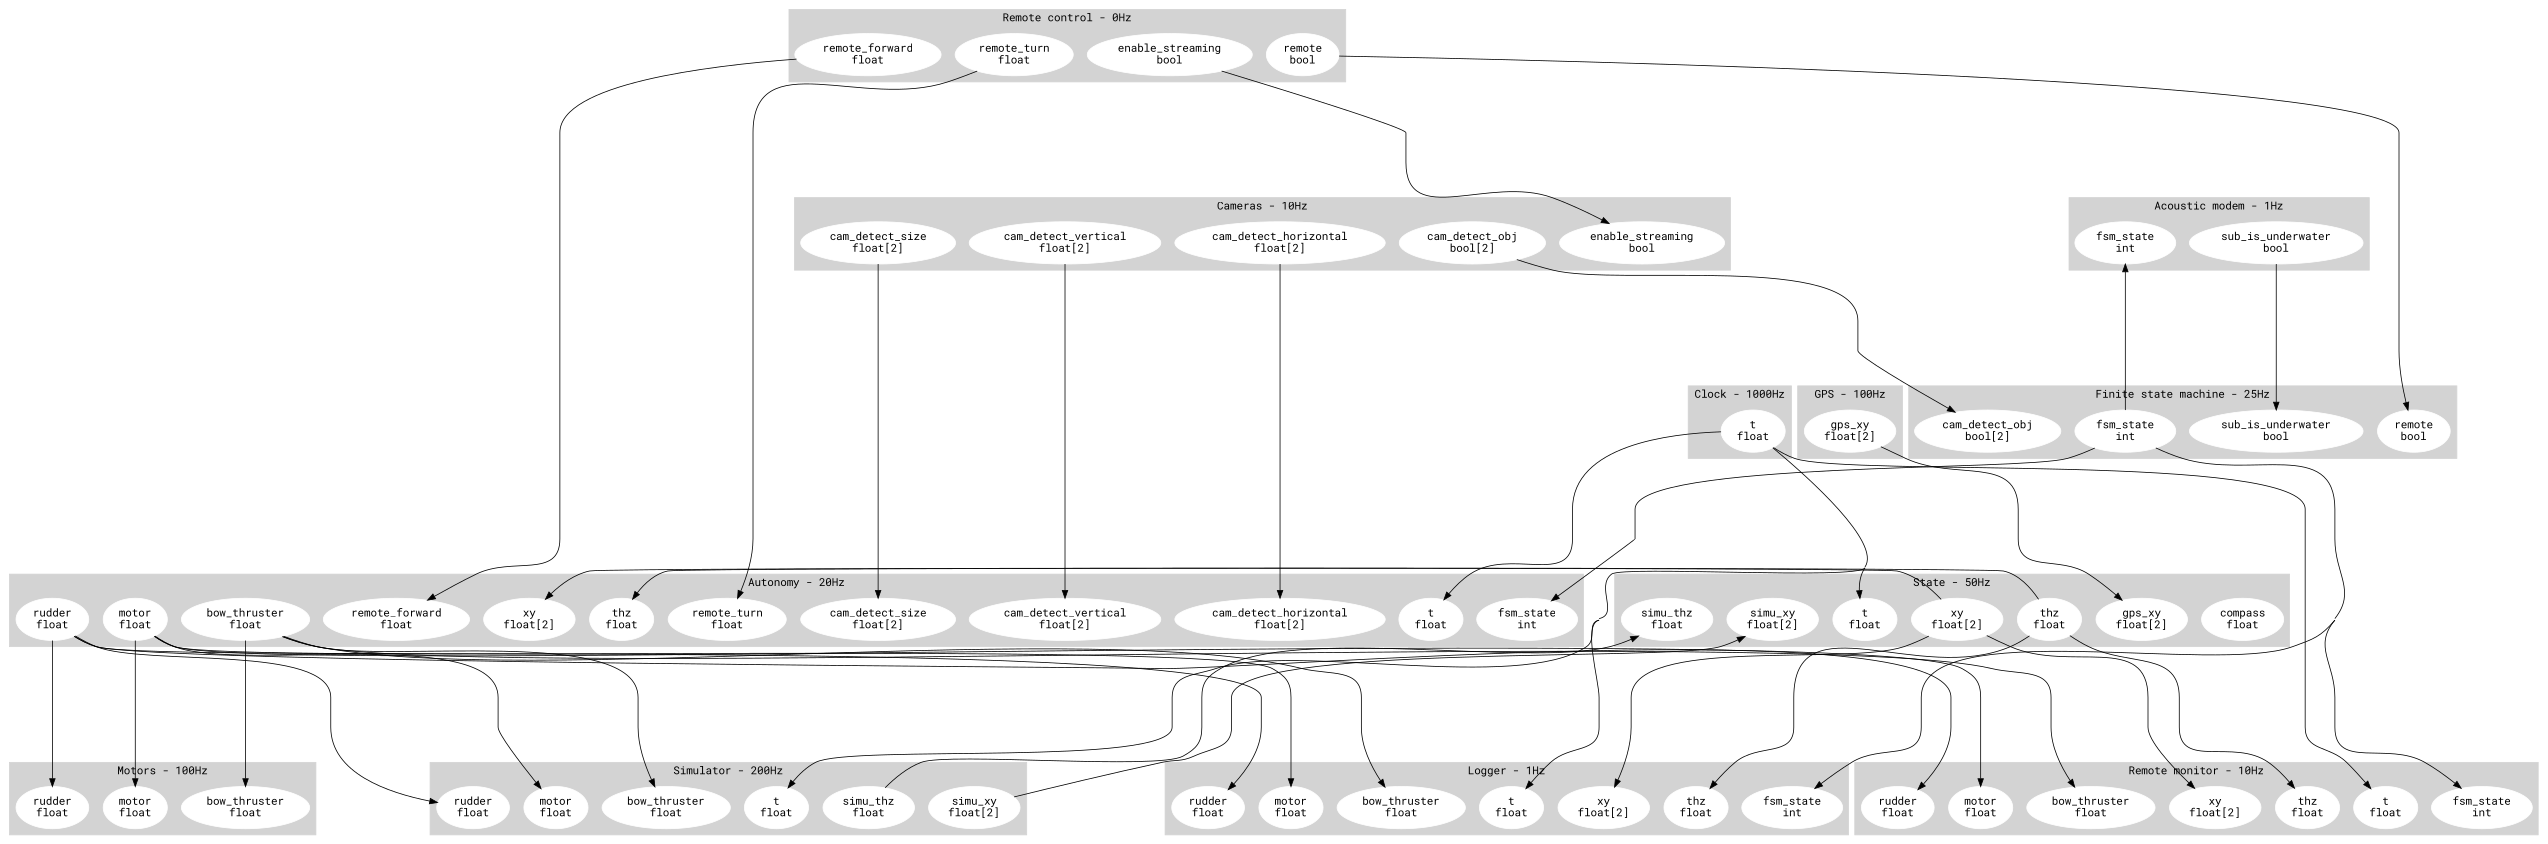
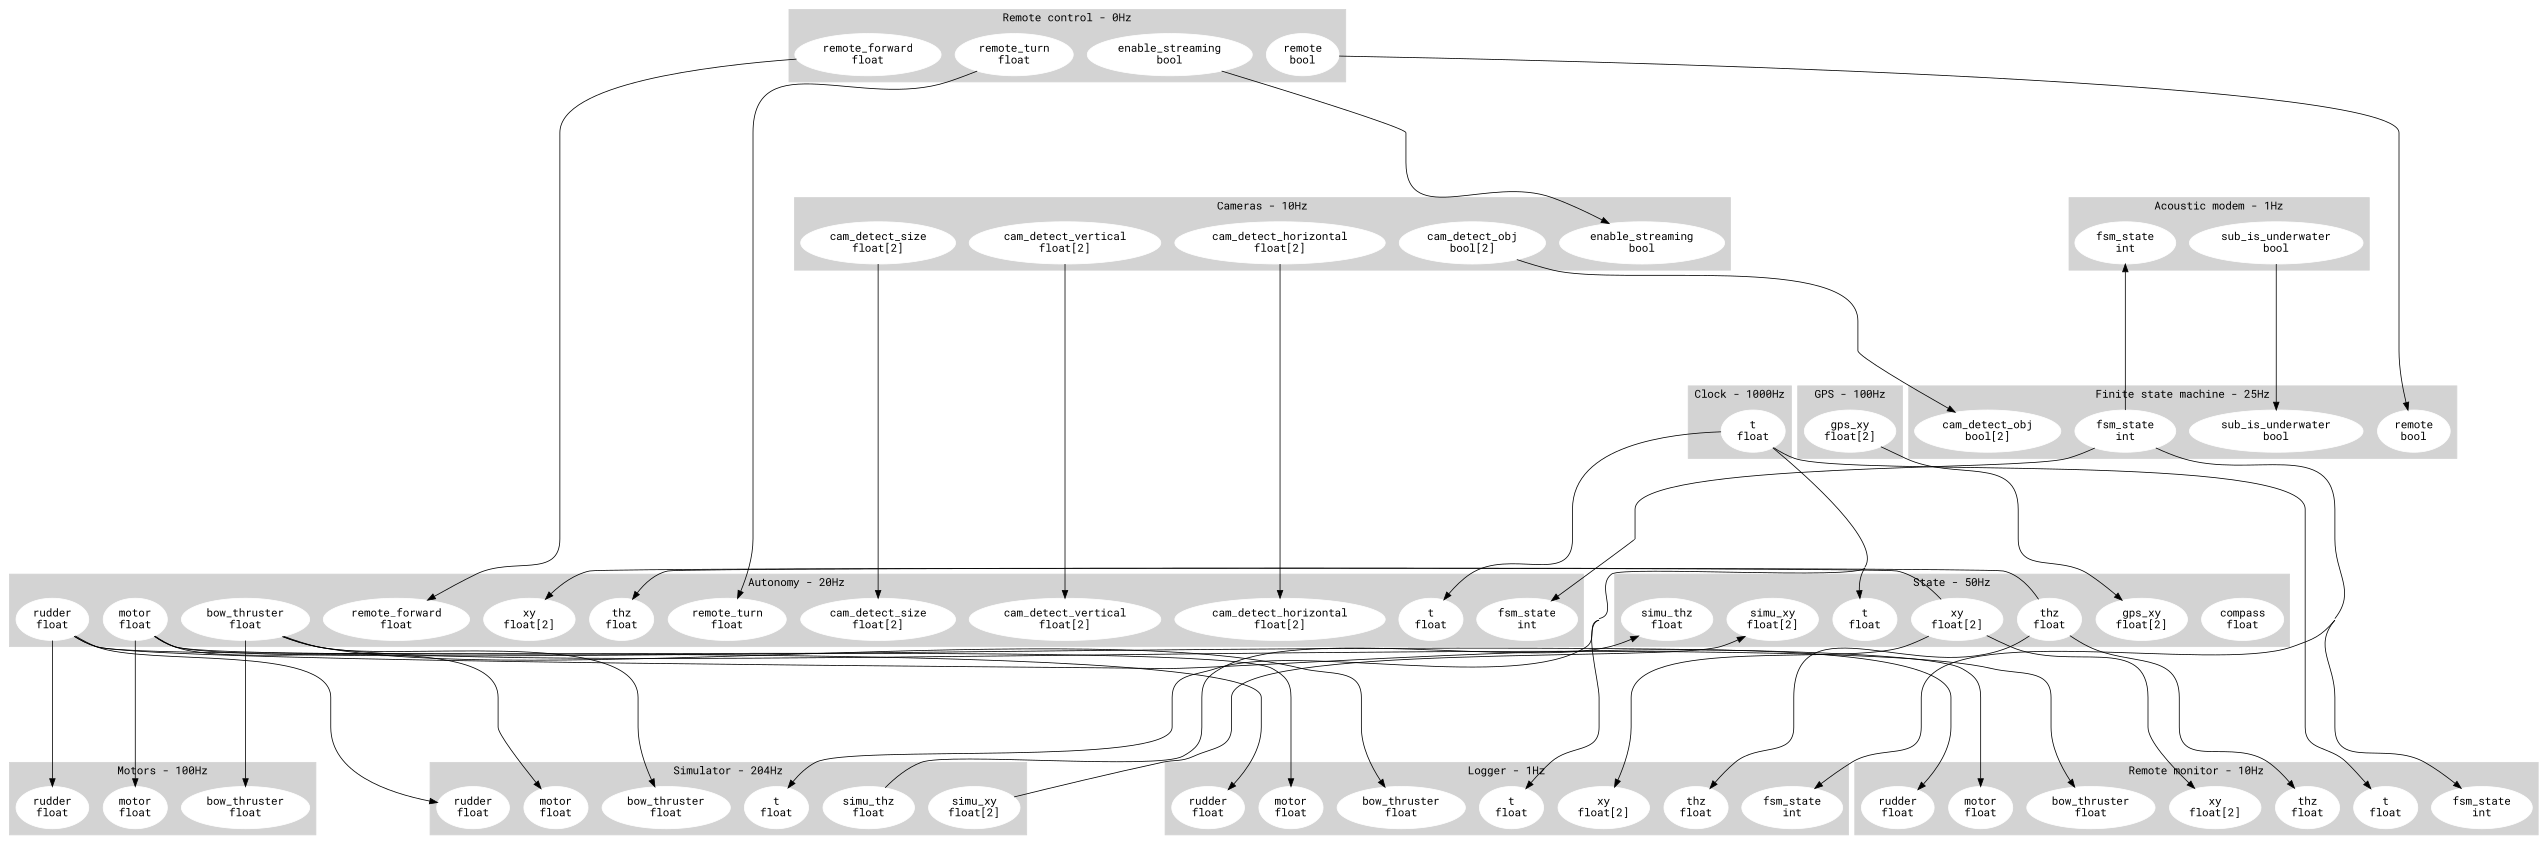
  digraph {
    concentrate=true
    fontname="Roboto Mono"
    node [color=white style=filled fontname="Roboto Mono"]
    edge [minlen=5 fontname="Roboto Mono"]
    n1 [label="fsm_state\nint"]
    n2 [label="sub_is_underwater\nbool"]
    n3 [label="cam_detect_horizontal\nfloat[2]"]
    n4 [label="cam_detect_size\nfloat[2]"]
    n5 [label="cam_detect_vertical\nfloat[2]"]
    n6 [label="fsm_state\nint"]
    n7 [label="remote_forward\nfloat"]
    n8 [label="remote_turn\nfloat"]
    n9 [label="t\nfloat"]
    n10 [label="thz\nfloat"]
    n11 [label="xy\nfloat[2]"]
    n12 [label="bow_thruster\nfloat"]
    n13 [label="motor\nfloat"]
    n14 [label="rudder\nfloat"]
    n15 [label="enable_streaming\nbool"]
    n16 [label="cam_detect_horizontal\nfloat[2]"]
    n17 [label="cam_detect_obj\nbool[2]"]
    n18 [label="cam_detect_size\nfloat[2]"]
    n19 [label="cam_detect_vertical\nfloat[2]"]
    n20 [label="gps_xy\nfloat[2]"]
    n21 [label="t\nfloat"]
    n22 [label="bow_thruster\nfloat"]
    n23 [label="fsm_state\nint"]
    n24 [label="motor\nfloat"]
    n25 [label="rudder\nfloat"]
    n26 [label="t\nfloat"]
    n27 [label="thz\nfloat"]
    n28 [label="xy\nfloat[2]"]
    n29 [label="bow_thruster\nfloat"]
    n30 [label="motor\nfloat"]
    n31 [label="rudder\nfloat"]
    n32 [label="enable_streaming\nbool"]
    n33 [label="remote\nbool"]
    n34 [label="remote_forward\nfloat"]
    n35 [label="remote_turn\nfloat"]
    n36 [label="bow_thruster\nfloat"]
    n37 [label="fsm_state\nint"]
    n38 [label="motor\nfloat"]
    n39 [label="rudder\nfloat"]
    n40 [label="t\nfloat"]
    n41 [label="thz\nfloat"]
    n42 [label="xy\nfloat[2]"]
    n43 [label="bow_thruster\nfloat"]
    n44 [label="motor\nfloat"]
    n45 [label="rudder\nfloat"]
    n46 [label="t\nfloat"]
    n47 [label="simu_thz\nfloat"]
    n48 [label="simu_xy\nfloat[2]"]
    n49 [label="compass\nfloat"]
    n50 [label="gps_xy\nfloat[2]"]
    n51 [label="simu_thz\nfloat"]
    n52 [label="simu_xy\nfloat[2]"]
    n53 [label="t\nfloat"]
    n54 [label="thz\nfloat"]
    n55 [label="xy\nfloat[2]"]
    n56 [label="cam_detect_obj\nbool[2]"]
    n57 [label="remote\nbool"]
    n58 [label="sub_is_underwater\nbool"]
    n59 [label="fsm_state\nint"]
    subgraph cluster_1 {
      color=lightgrey
      label="Acoustic modem - 1Hz"
      style=filled
      n1
      n2
    }
    subgraph cluster_2 {
      color=lightgrey
      label="Autonomy - 20Hz"
      style=filled
      n3
      n4
      n5
      n6
      n7
      n8
      n9
      n10
      n11
      n12
      n13
      n14
    }
    subgraph cluster_3 {
      color=lightgrey
      label="Cameras - 10Hz"
      style=filled
      n15
      n16
      n17
      n18
      n19
    }
    subgraph cluster_4 {
      color=lightgrey
      label="GPS - 100Hz"
      style=filled
      n20
    }
    subgraph cluster_5 {
      color=lightgrey
      label="Clock - 1000Hz"
      style=filled
      n21
    }
    subgraph cluster_6 {
      color=lightgrey
      label="Logger - 1Hz"
      style=filled
      n22
      n23
      n24
      n25
      n26
      n27
      n28
    }
    subgraph cluster_7 {
      color=lightgrey
      label="Motors - 100Hz"
      style=filled
      n29
      n30
      n31
    }
    subgraph cluster_8 {
      color=lightgrey
      label="Remote control - 0Hz"
      style=filled
      n32
      n33
      n34
      n35
    }
    subgraph cluster_9 {
      color=lightgrey
      label="Remote monitor - 10Hz"
      style=filled
      n36
      n37
      n38
      n39
      n40
      n41
      n42
    }
    subgraph cluster_10 {
      color=lightgrey
-     label="Simulator - 200Hz"
+     label="Simulator - 204Hz"
      style=filled
      n43
      n44
      n45
      n46
      n47
      n48
    }
    subgraph cluster_11 {
      color=lightgrey
      label="State - 50Hz"
      style=filled
      n49
      n50
      n51
      n52
      n53
      n54
      n55
    }
    subgraph cluster_12 {
      color=lightgrey
      label="Finite state machine - 25Hz"
      style=filled
      n56
      n57
      n58
      n59
    }
    n2 -> n58
    n12 -> n22
    n12 -> n29
    n12 -> n36
    n12 -> n43
    n13 -> n24
    n13 -> n30
    n13 -> n38
    n13 -> n44
    n14 -> n25
    n14 -> n31
    n14 -> n39
    n14 -> n45
    n16 -> n3
    n17 -> n56
    n18 -> n4
    n19 -> n5
    n20 -> n50
    n21 -> n9
    n21 -> n26
    n21 -> n40
    n21 -> n46
    n21 -> n53
    n32 -> n15
    n33 -> n57
    n34 -> n7
    n35 -> n8
    n47 -> n51
    n48 -> n52
    n54 -> n10
    n54 -> n27
    n54 -> n41
    n55 -> n11
    n55 -> n28
    n55 -> n42
    n59 -> n1
    n59 -> n6
    n59 -> n23
    n59 -> n37
  }
